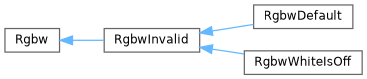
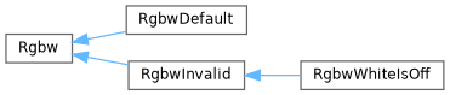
  digraph {
    rankdir=LR
    node [color=grey40 fillcolor=white fontname=Helvetica fontsize=10 shape=box style=filled]
    edge [color=steelblue1 dir=back fontname=Helvetica fontsize=10 labelfontname=Helvetica labelfontsize=10 style=solid]
    n1 [height=0.2 label=Rgbw width=0.4]
    n2 [height=0.2 label=RgbwDefault width=0.4]
    n3 [height=0.2 label=RgbwInvalid width=0.4]
    n4 [height=0.2 label=RgbwWhiteIsOff width=0.4]
-   n3 -> n2
+   n1 -> n2
    n1 -> n3
    n3 -> n4
  }
